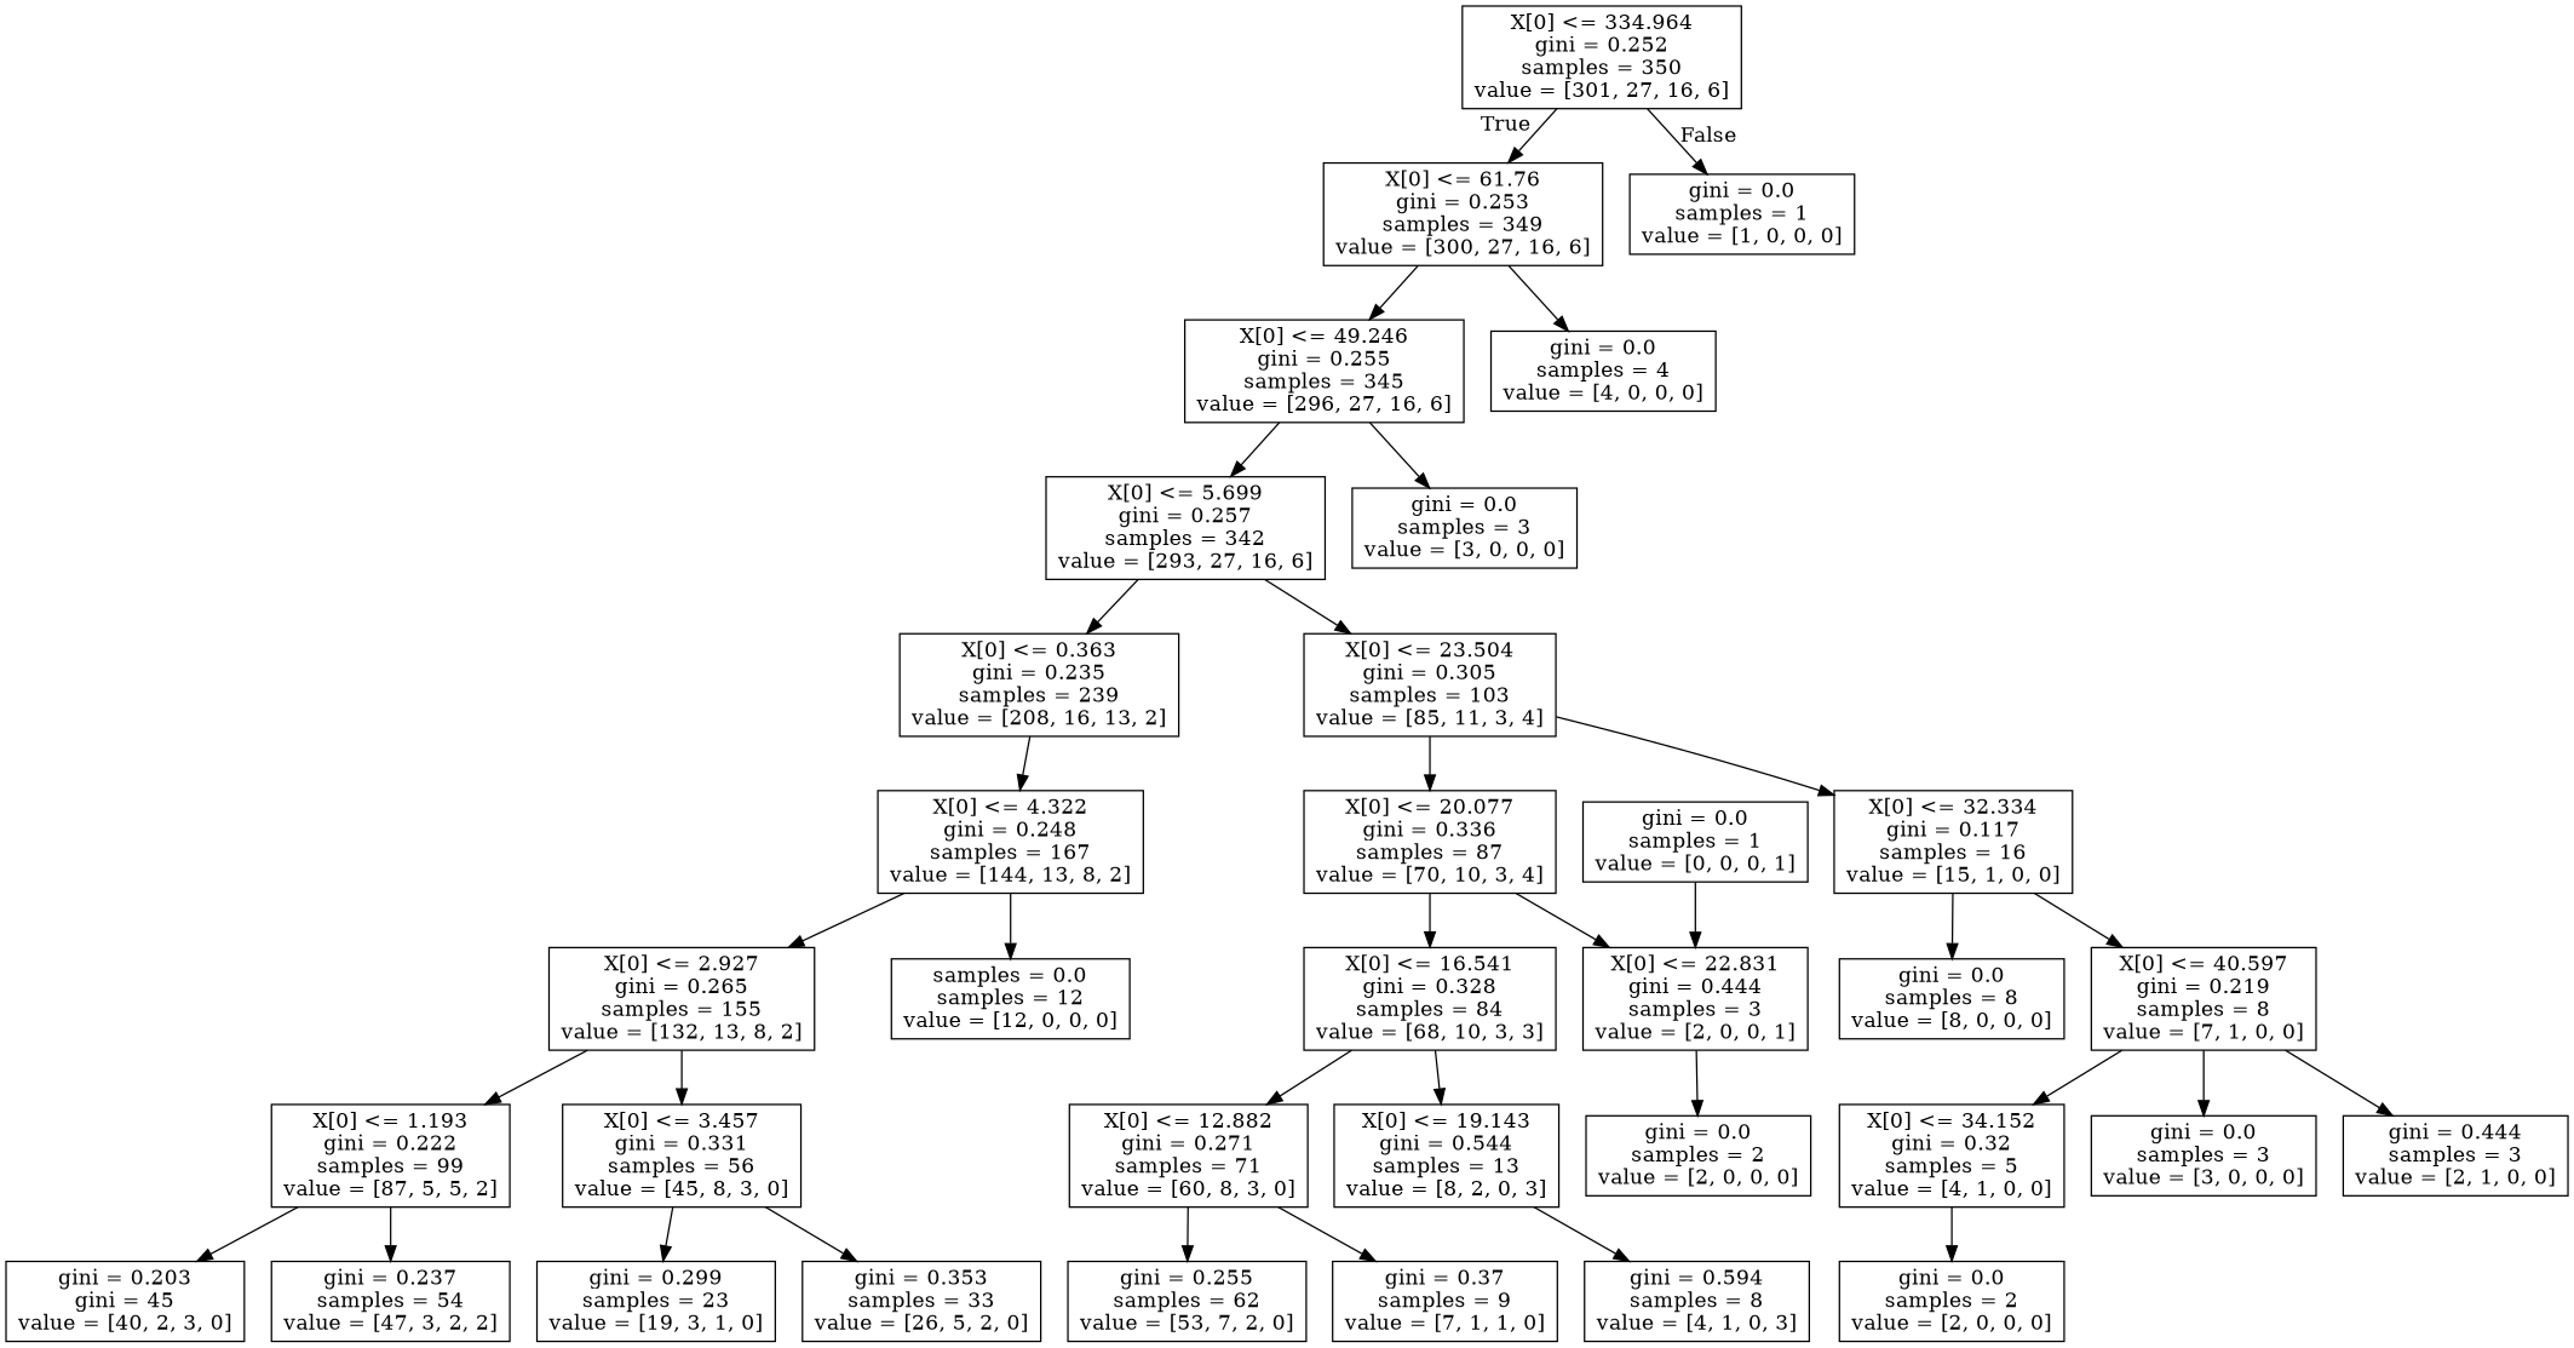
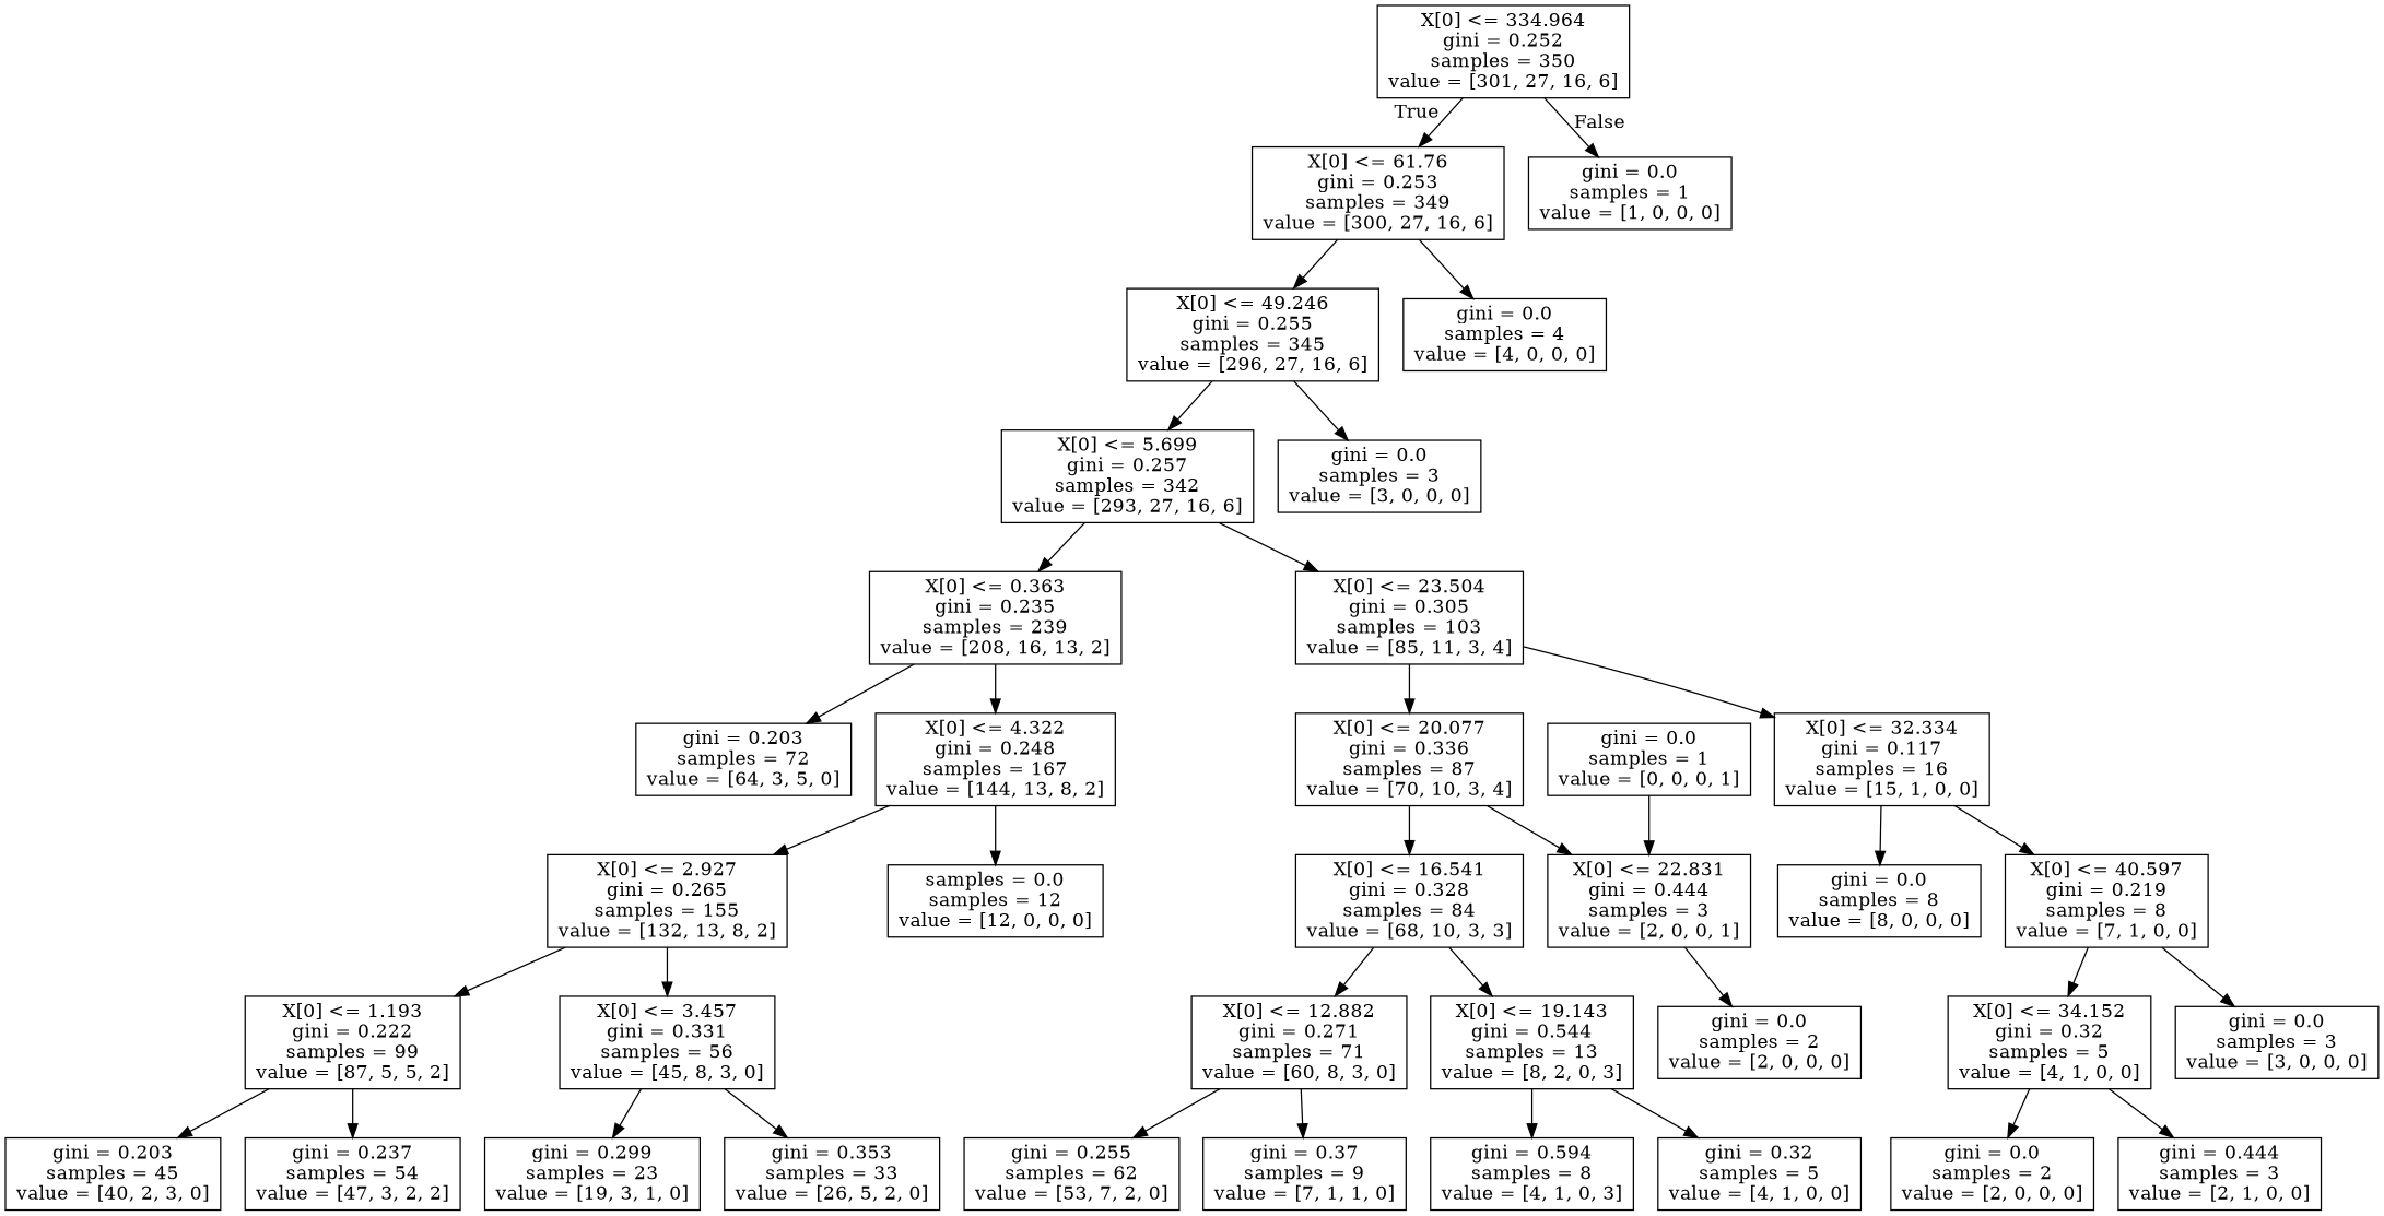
  digraph {
    node [shape=box]
    n1 [label="X[0] <= 334.964\ngini = 0.252\nsamples = 350\nvalue = [301, 27, 16, 6]"]
    n2 [label="X[0] <= 61.76\ngini = 0.253\nsamples = 349\nvalue = [300, 27, 16, 6]"]
    n3 [label="gini = 0.0\nsamples = 1\nvalue = [1, 0, 0, 0]"]
    n4 [label="X[0] <= 49.246\ngini = 0.255\nsamples = 345\nvalue = [296, 27, 16, 6]"]
    n5 [label="gini = 0.0\nsamples = 4\nvalue = [4, 0, 0, 0]"]
    n6 [label="X[0] <= 5.699\ngini = 0.257\nsamples = 342\nvalue = [293, 27, 16, 6]"]
    n7 [label="gini = 0.0\nsamples = 3\nvalue = [3, 0, 0, 0]"]
    n8 [label="X[0] <= 0.363\ngini = 0.235\nsamples = 239\nvalue = [208, 16, 13, 2]"]
    n9 [label="X[0] <= 23.504\ngini = 0.305\nsamples = 103\nvalue = [85, 11, 3, 4]"]
+   n10 [label="gini = 0.203\nsamples = 72\nvalue = [64, 3, 5, 0]"]
    n11 [label="X[0] <= 4.322\ngini = 0.248\nsamples = 167\nvalue = [144, 13, 8, 2]"]
    n12 [label="X[0] <= 20.077\ngini = 0.336\nsamples = 87\nvalue = [70, 10, 3, 4]"]
    n13 [label="X[0] <= 32.334\ngini = 0.117\nsamples = 16\nvalue = [15, 1, 0, 0]"]
    n14 [label="X[0] <= 2.927\ngini = 0.265\nsamples = 155\nvalue = [132, 13, 8, 2]"]
    n15 [label="samples = 0.0\nsamples = 12\nvalue = [12, 0, 0, 0]"]
    n16 [label="X[0] <= 1.193\ngini = 0.222\nsamples = 99\nvalue = [87, 5, 5, 2]"]
    n17 [label="X[0] <= 3.457\ngini = 0.331\nsamples = 56\nvalue = [45, 8, 3, 0]"]
-   n18 [label="gini = 0.203\ngini = 45\nvalue = [40, 2, 3, 0]"]
+   n18 [label="gini = 0.203\nsamples = 45\nvalue = [40, 2, 3, 0]"]
    n19 [label="gini = 0.237\nsamples = 54\nvalue = [47, 3, 2, 2]"]
    n20 [label="gini = 0.299\nsamples = 23\nvalue = [19, 3, 1, 0]"]
    n21 [label="gini = 0.353\nsamples = 33\nvalue = [26, 5, 2, 0]"]
    n22 [label="X[0] <= 16.541\ngini = 0.328\nsamples = 84\nvalue = [68, 10, 3, 3]"]
    n23 [label="X[0] <= 22.831\ngini = 0.444\nsamples = 3\nvalue = [2, 0, 0, 1]"]
    n24 [label="gini = 0.0\nsamples = 8\nvalue = [8, 0, 0, 0]"]
    n25 [label="X[0] <= 40.597\ngini = 0.219\nsamples = 8\nvalue = [7, 1, 0, 0]"]
    n26 [label="X[0] <= 12.882\ngini = 0.271\nsamples = 71\nvalue = [60, 8, 3, 0]"]
    n27 [label="X[0] <= 19.143\ngini = 0.544\nsamples = 13\nvalue = [8, 2, 0, 3]"]
    n28 [label="gini = 0.0\nsamples = 2\nvalue = [2, 0, 0, 0]"]
    n29 [label="gini = 0.255\nsamples = 62\nvalue = [53, 7, 2, 0]"]
    n30 [label="gini = 0.37\nsamples = 9\nvalue = [7, 1, 1, 0]"]
    n31 [label="gini = 0.594\nsamples = 8\nvalue = [4, 1, 0, 3]"]
+   n32 [label="gini = 0.32\nsamples = 5\nvalue = [4, 1, 0, 0]"]
    n33 [label="gini = 0.0\nsamples = 1\nvalue = [0, 0, 0, 1]"]
    n34 [label="X[0] <= 34.152\ngini = 0.32\nsamples = 5\nvalue = [4, 1, 0, 0]"]
    n35 [label="gini = 0.0\nsamples = 3\nvalue = [3, 0, 0, 0]"]
    n36 [label="gini = 0.0\nsamples = 2\nvalue = [2, 0, 0, 0]"]
    n37 [label="gini = 0.444\nsamples = 3\nvalue = [2, 1, 0, 0]"]
    n1 -> n2 [headlabel=True labelangle=45 labeldistance=2.5]
    n1 -> n3 [headlabel=False labelangle=-45 labeldistance=2.5]
    n2 -> n4
    n2 -> n5
    n4 -> n6
    n4 -> n7
    n6 -> n8
    n6 -> n9
+   n8 -> n10
    n8 -> n11
    n9 -> n12
    n9 -> n13
    n11 -> n14
    n11 -> n15
    n12 -> n22
    n12 -> n23
    n13 -> n24
    n13 -> n25
    n14 -> n16
    n14 -> n17
    n16 -> n18
    n16 -> n19
    n17 -> n20
    n17 -> n21
    n22 -> n26
    n22 -> n27
    n23 -> n28
    n25 -> n34
    n25 -> n35
    n26 -> n29
    n26 -> n30
    n27 -> n31
+   n27 -> n32
    n33 -> n23
    n34 -> n36
-   n25 -> n37
+   n34 -> n37
  }
